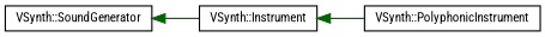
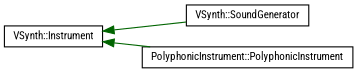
  digraph {
    fontname="Roboto Condensed"
    rankdir=LR
    node [color=black fillcolor=white fontname="Roboto Condensed" fontsize=10 shape=record style=filled]
    edge [color=darkgreen dir=back fontname="Roboto Condensed" fontsize=10 labelfontname=Helvetica labelfontsize=10 style=solid]
    n1 [height=0.2 label="VSynth::SoundGenerator" width=0.4]
    n2 [height=0.2 label="VSynth::Instrument" width=0.4]
-   n3 [height=0.2 label="VSynth::PolyphonicInstrument" width=0.4]
-   n1 -> n2
+   n3 [height=0.2 label="PolyphonicInstrument::PolyphonicInstrument" width=0.4]
+   n2 -> n1
    n2 -> n3
  }
